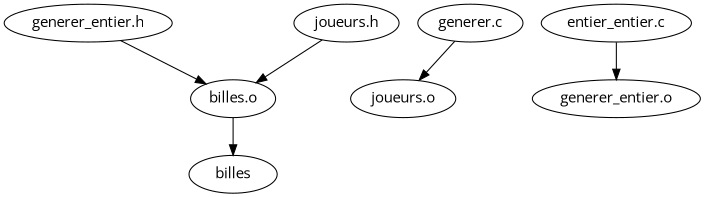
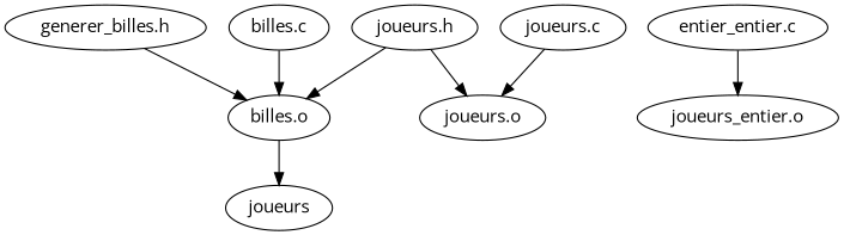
  digraph {
    fontname="Open Sans"
    node [fontname="Open Sans"]
    edge [fontname="Open Sans"]
-   n1 [label="generer_entier.h"]
+   n1 [label="generer_billes.h"]
    n2 [label="billes.o"]
-   billes
+   billes [label=joueurs]
    n4 [label="joueurs.h"]
    n5 [label="joueurs.o"]
-   n7 [label="generer.c"]
+   n6 [label="billes.c"]
+   n7 [label="joueurs.c"]
    n8 [label="entier_entier.c"]
-   n9 [label="generer_entier.o"]
+   n9 [label="joueurs_entier.o"]
    n1 -> n2
    n2 -> billes
    n4 -> n2
+   n4 -> n5
+   n6 -> n2
    n7 -> n5
    n8 -> n9
  }
